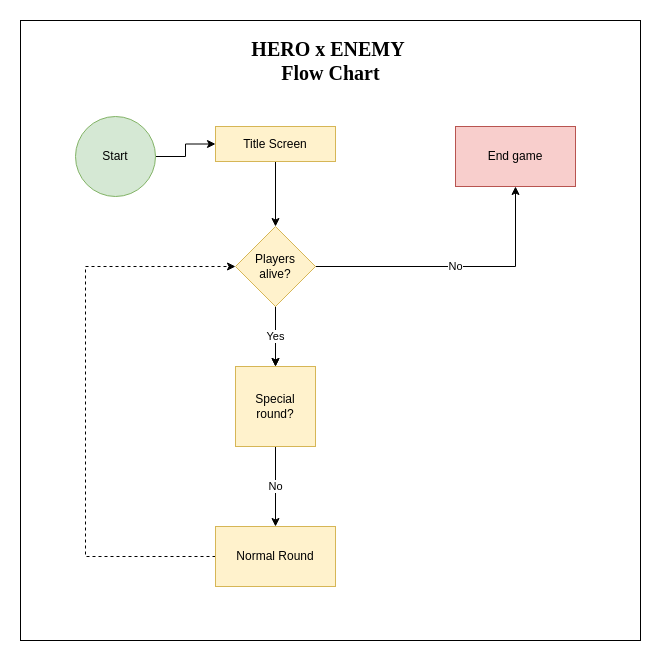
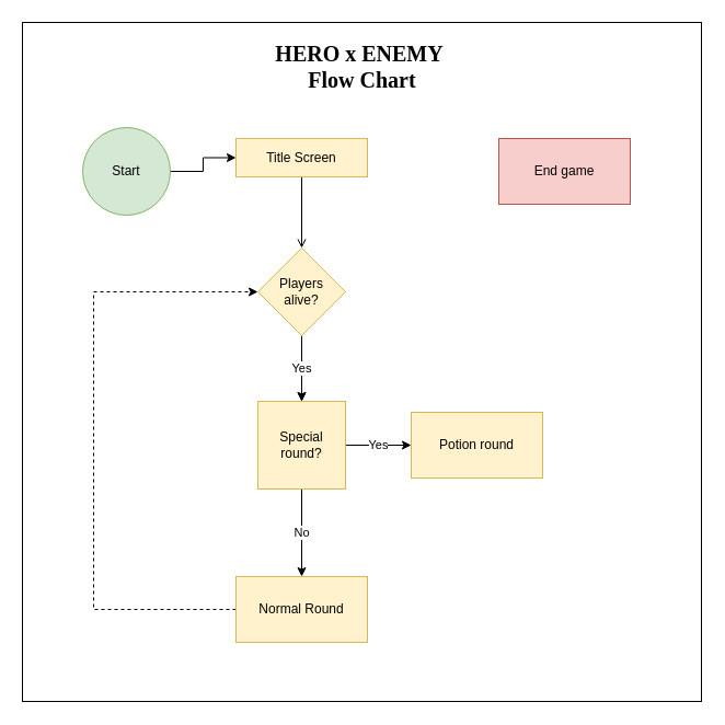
  <mxCell id="0" />
  <mxCell id="1" parent="0" />
  <mxCell id="2" value="" style="whiteSpace=wrap;html=1;aspect=fixed;" vertex="1" parent="1"><mxGeometry x="20" y="20" width="620" height="620" as="geometry" /></mxCell>
  <mxCell id="3" value="" style="edgeStyle=orthogonalEdgeStyle;rounded=0;orthogonalLoop=1;jettySize=auto;html=1;" edge="1" parent="1" source="4" target="6"><mxGeometry relative="1" as="geometry" /></mxCell>
  <mxCell id="4" value="Start" style="ellipse;whiteSpace=wrap;html=1;aspect=fixed;fillColor=#d5e8d4;strokeColor=#82b366;" vertex="1" parent="1"><mxGeometry x="75" y="116" width="80" height="80" as="geometry" /></mxCell>
- <mxCell id="5" value="" style="edgeStyle=orthogonalEdgeStyle;rounded=0;orthogonalLoop=1;jettySize=auto;html=1;" edge="1" parent="1" source="6" target="10"><mxGeometry relative="1" as="geometry"><mxPoint x="275" y="236" as="targetPoint" /></mxGeometry></mxCell>
+ <mxCell id="5" value="" style="edgeStyle=orthogonalEdgeStyle;rounded=0;orthogonalLoop=1;jettySize=auto;html=1;endArrow=open;" edge="1" parent="1" source="6" target="10"><mxGeometry relative="1" as="geometry"><mxPoint x="275" y="236" as="targetPoint" /></mxGeometry></mxCell>
  <mxCell id="6" value="Title Screen" style="rounded=0;whiteSpace=wrap;html=1;fillColor=#fff2cc;strokeColor=#d6b656;" vertex="1" parent="1"><mxGeometry x="215" y="126" width="120" height="35" as="geometry" /></mxCell>
  <mxCell id="7" value="" style="edgeStyle=orthogonalEdgeStyle;rounded=0;orthogonalLoop=1;jettySize=auto;html=1;entryX=0.5;entryY=0;entryDx=0;entryDy=0;" edge="1" parent="1" source="10" target="14"><mxGeometry relative="1" as="geometry"><mxPoint x="275" y="366" as="targetPoint" /></mxGeometry></mxCell>
  <mxCell id="8" value="Yes" style="edgeStyle=orthogonalEdgeStyle;rounded=0;orthogonalLoop=1;jettySize=auto;html=1;" edge="1" parent="1" source="10" target="14"><mxGeometry relative="1" as="geometry" /></mxCell>
- <mxCell id="9" value="No" style="edgeStyle=orthogonalEdgeStyle;rounded=0;orthogonalLoop=1;jettySize=auto;html=1;entryX=0.5;entryY=1;entryDx=0;entryDy=0;" edge="1" parent="1" source="10" target="11"><mxGeometry relative="1" as="geometry" /></mxCell>
  <mxCell id="10" value="Players &lt;br&gt;alive?" style="rhombus;whiteSpace=wrap;html=1;fillColor=#fff2cc;strokeColor=#d6b656;rounded=0;" vertex="1" parent="1"><mxGeometry x="235" y="226" width="80" height="80" as="geometry" /></mxCell>
  <mxCell id="11" value="End game" style="whiteSpace=wrap;html=1;fillColor=#f8cecc;strokeColor=#b85450;rounded=0;" vertex="1" parent="1"><mxGeometry x="455" y="126" width="120" height="60" as="geometry" /></mxCell>
+ <mxCell id="12" value="Yes" style="edgeStyle=orthogonalEdgeStyle;rounded=0;orthogonalLoop=1;jettySize=auto;html=1;" edge="1" parent="1" source="14" target="15"><mxGeometry relative="1" as="geometry" /></mxCell>
  <mxCell id="13" value="No" style="edgeStyle=orthogonalEdgeStyle;rounded=0;orthogonalLoop=1;jettySize=auto;html=1;" edge="1" parent="1" source="14" target="17"><mxGeometry relative="1" as="geometry" /></mxCell>
  <mxCell id="14" value="Special round?" style="whiteSpace=wrap;html=1;fillColor=#fff2cc;strokeColor=#d6b656;rounded=0;" vertex="1" parent="1"><mxGeometry x="235" y="366" width="80" height="80" as="geometry" /></mxCell>
+ <mxCell id="15" value="Potion round" style="rounded=0;whiteSpace=wrap;html=1;fillColor=#fff2cc;strokeColor=#d6b656;" vertex="1" parent="1"><mxGeometry x="375" y="376" width="120" height="60" as="geometry" /></mxCell>
  <mxCell id="16" style="edgeStyle=orthogonalEdgeStyle;rounded=0;orthogonalLoop=1;jettySize=auto;html=1;exitX=1;exitY=0.5;exitDx=0;exitDy=0;entryX=0;entryY=0.5;entryDx=0;entryDy=0;dashed=1;" edge="1" parent="1" source="17" target="10"><mxGeometry relative="1" as="geometry"><mxPoint x="225" y="266" as="targetPoint" /><Array as="points"><mxPoint x="85" y="556" /><mxPoint x="85" y="266" /></Array></mxGeometry></mxCell>
  <mxCell id="17" value="Normal Round" style="rounded=0;whiteSpace=wrap;html=1;fillColor=#fff2cc;strokeColor=#d6b656;" vertex="1" parent="1"><mxGeometry x="215" y="526" width="120" height="60" as="geometry" /></mxCell>
  <mxCell id="18" value="&lt;font face=&quot;Verdana&quot; style=&quot;font-size: 20px;&quot;&gt;&lt;b&gt;HERO x ENEMY&amp;nbsp;&lt;br&gt;Flow Chart&lt;/b&gt;&lt;/font&gt;" style="text;html=1;align=center;verticalAlign=middle;resizable=0;points=[];autosize=1;strokeColor=none;fillColor=none;strokeWidth=3;" vertex="1" parent="1"><mxGeometry x="230" y="30" width="200" height="60" as="geometry" /></mxCell>
